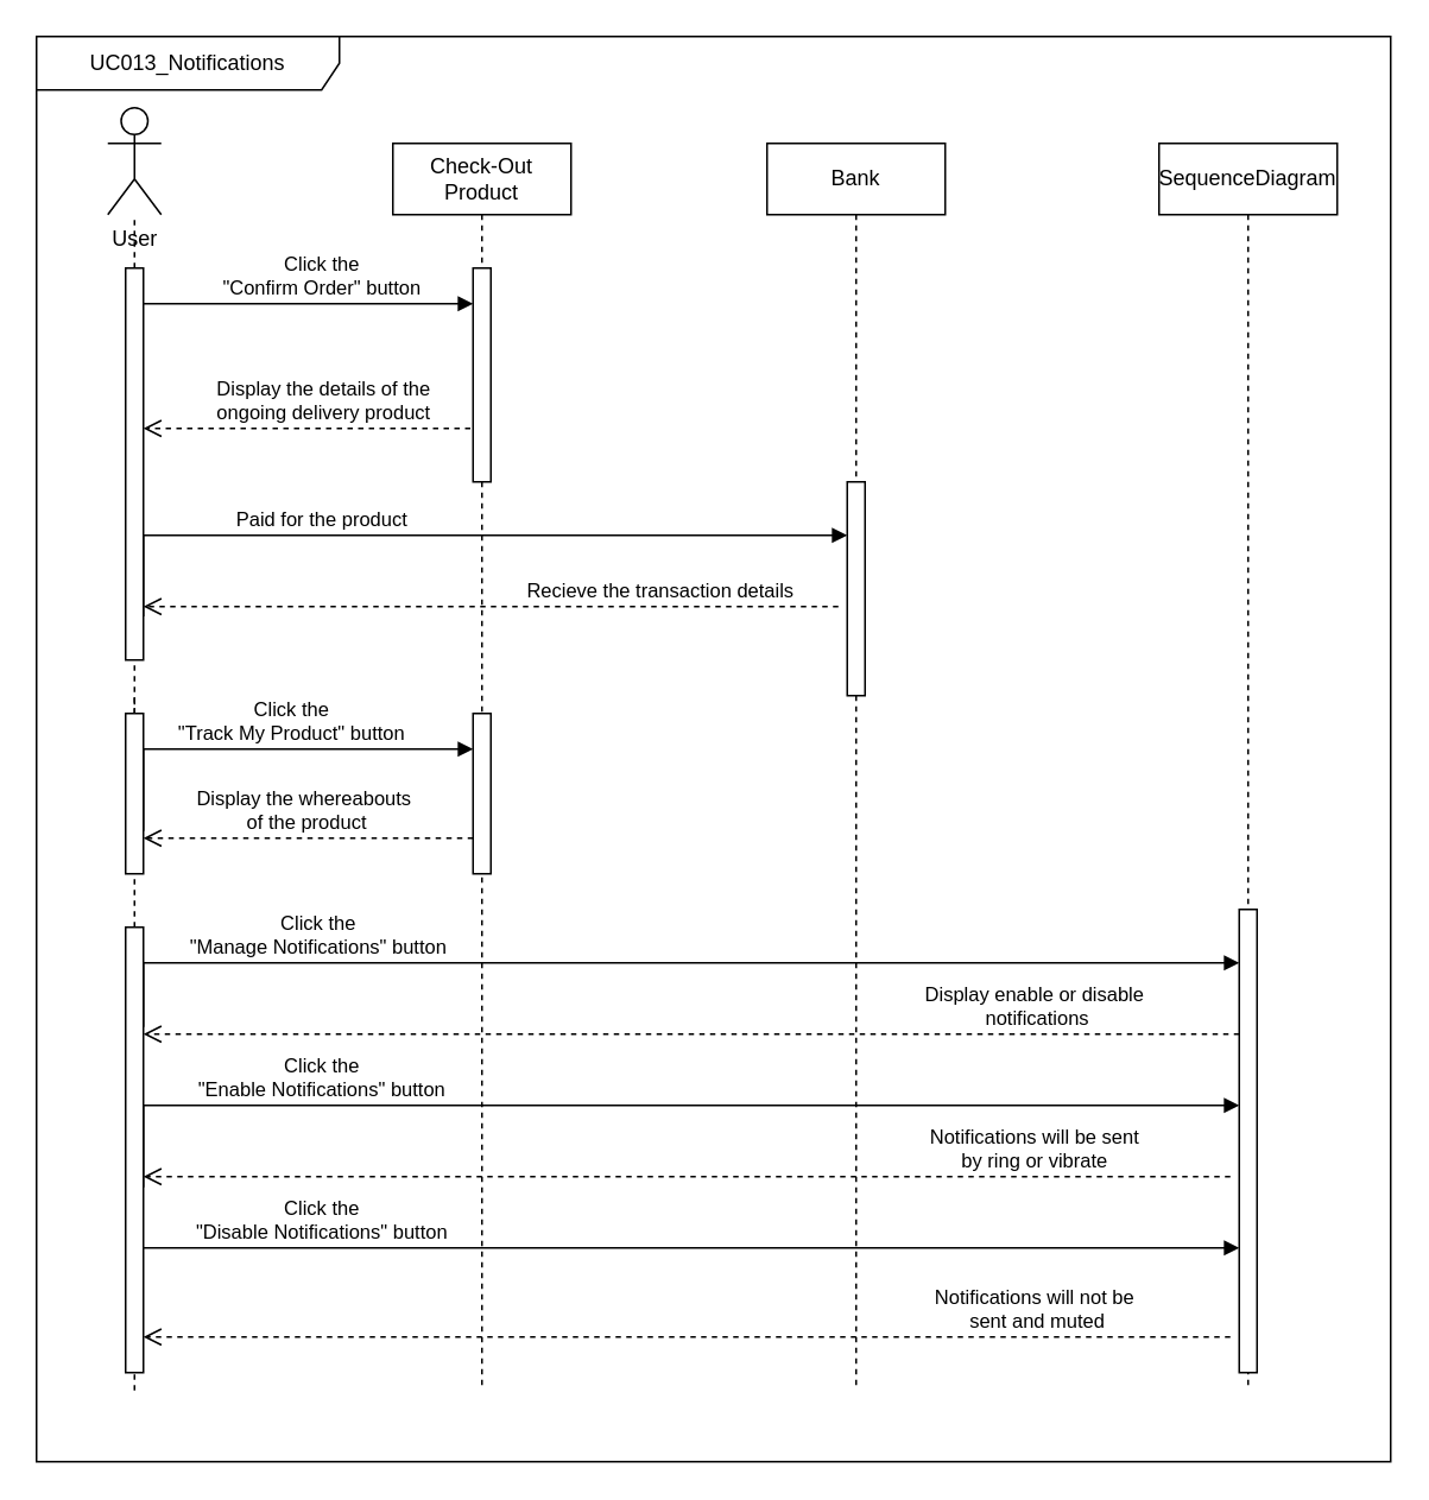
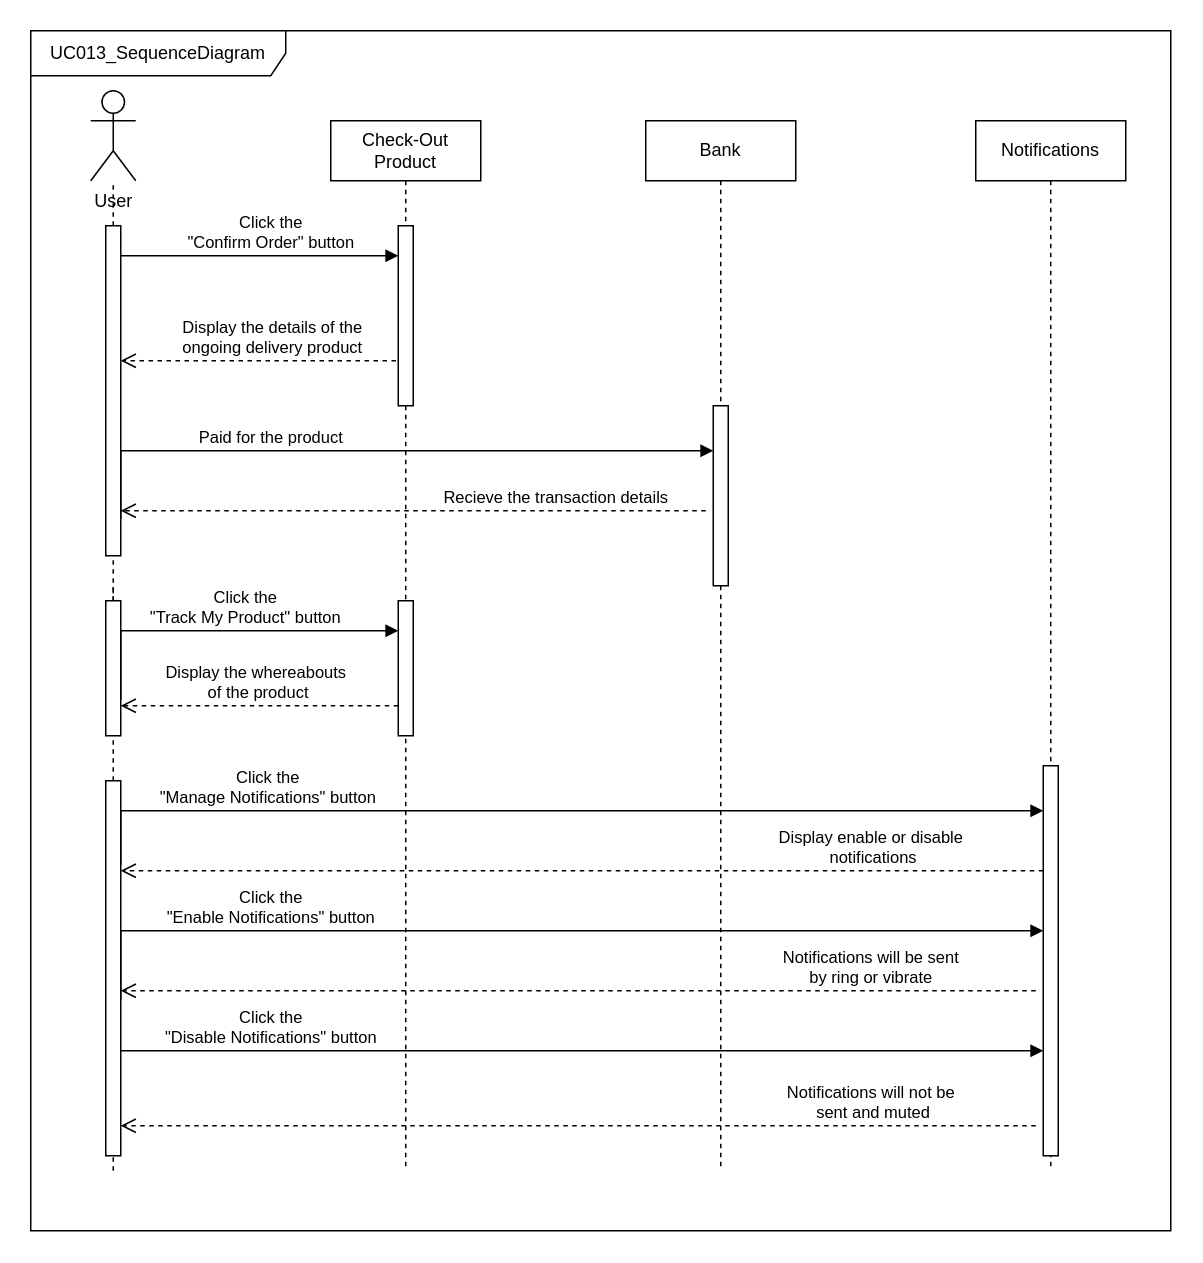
  <mxCell id="0" />
  <mxCell id="1" parent="0" />
  <mxCell id="2" value="Click the &lt;br&gt;&quot;Confirm Order&quot; button" style="html=1;verticalAlign=bottom;endArrow=block;edgeStyle=elbowEdgeStyle;elbow=vertical;curved=0;rounded=0;" parent="1" target="11" edge="1"><mxGeometry x="0.15" relative="1" as="geometry"><mxPoint x="75" y="160" as="sourcePoint" /><Array as="points"><mxPoint x="170" y="170" /></Array><mxPoint x="245" y="160" as="targetPoint" /><mxPoint as="offset" /></mxGeometry></mxCell>
  <mxCell id="3" value="User" style="shape=umlActor;verticalLabelPosition=bottom;verticalAlign=top;html=1;outlineConnect=0;" parent="1" vertex="1"><mxGeometry x="60" y="60" width="30" height="60" as="geometry" /></mxCell>
  <mxCell id="4" value="" style="endArrow=none;dashed=1;html=1;rounded=0;" parent="1" source="6" target="3" edge="1"><mxGeometry width="50" height="50" relative="1" as="geometry"><mxPoint x="75" y="390" as="sourcePoint" /><mxPoint x="430" y="310" as="targetPoint" /></mxGeometry></mxCell>
  <mxCell id="5" value="" style="endArrow=none;dashed=1;html=1;rounded=0;" parent="1" source="22" target="6" edge="1"><mxGeometry width="50" height="50" relative="1" as="geometry"><mxPoint x="75" y="560" as="sourcePoint" /><mxPoint x="75" y="120" as="targetPoint" /><Array as="points" /></mxGeometry></mxCell>
  <mxCell id="6" value="" style="html=1;points=[];perimeter=orthogonalPerimeter;outlineConnect=0;targetShapes=umlLifeline;portConstraint=eastwest;newEdgeStyle={&quot;edgeStyle&quot;:&quot;elbowEdgeStyle&quot;,&quot;elbow&quot;:&quot;vertical&quot;,&quot;curved&quot;:0,&quot;rounded&quot;:0};" parent="1" vertex="1"><mxGeometry x="70" y="150" width="10" height="220" as="geometry" /></mxCell>
  <mxCell id="7" value="Display the details of the &lt;br&gt;ongoing delivery product&lt;span id=&quot;docs-internal-guid-6458af00-7fff-c97e-c29c-b792e0b922f8&quot;&gt;&lt;/span&gt;" style="html=1;verticalAlign=bottom;endArrow=open;dashed=1;endSize=8;edgeStyle=elbowEdgeStyle;elbow=vertical;curved=0;rounded=0;" parent="1" source="10" edge="1"><mxGeometry x="-0.055" relative="1" as="geometry"><mxPoint x="420" y="240" as="sourcePoint" /><mxPoint x="80" y="240" as="targetPoint" /><mxPoint x="1" as="offset" /><Array as="points"><mxPoint x="200" y="240" /></Array></mxGeometry></mxCell>
  <mxCell id="8" value="" style="html=1;points=[];perimeter=orthogonalPerimeter;outlineConnect=0;targetShapes=umlLifeline;portConstraint=eastwest;newEdgeStyle={&quot;edgeStyle&quot;:&quot;elbowEdgeStyle&quot;,&quot;elbow&quot;:&quot;vertical&quot;,&quot;curved&quot;:0,&quot;rounded&quot;:0};" parent="1" vertex="1"><mxGeometry x="70" y="780" width="10" as="geometry" /></mxCell>
- <mxCell id="9" value="UC013_Notifications" style="shape=umlFrame;whiteSpace=wrap;html=1;pointerEvents=0;width=170;height=30;" parent="1" vertex="1"><mxGeometry x="20" y="20" width="760" height="800" as="geometry" /></mxCell>
+ <mxCell id="9" value="UC013_SequenceDiagram" style="shape=umlFrame;whiteSpace=wrap;html=1;pointerEvents=0;width=170;height=30;" parent="1" vertex="1"><mxGeometry x="20" y="20" width="760" height="800" as="geometry" /></mxCell>
  <mxCell id="10" value="Check-Out Product" style="shape=umlLifeline;perimeter=lifelinePerimeter;whiteSpace=wrap;html=1;container=0;dropTarget=0;collapsible=0;recursiveResize=0;outlineConnect=0;portConstraint=eastwest;newEdgeStyle={&quot;edgeStyle&quot;:&quot;elbowEdgeStyle&quot;,&quot;elbow&quot;:&quot;vertical&quot;,&quot;curved&quot;:0,&quot;rounded&quot;:0};" parent="1" vertex="1"><mxGeometry x="220" y="80" width="100" height="700" as="geometry" /></mxCell>
  <mxCell id="11" value="" style="html=1;points=[];perimeter=orthogonalPerimeter;outlineConnect=0;targetShapes=umlLifeline;portConstraint=eastwest;newEdgeStyle={&quot;edgeStyle&quot;:&quot;elbowEdgeStyle&quot;,&quot;elbow&quot;:&quot;vertical&quot;,&quot;curved&quot;:0,&quot;rounded&quot;:0};" parent="10" vertex="1"><mxGeometry x="45" y="70" width="10" height="120" as="geometry" /></mxCell>
  <mxCell id="12" value="" style="html=1;points=[];perimeter=orthogonalPerimeter;outlineConnect=0;targetShapes=umlLifeline;portConstraint=eastwest;newEdgeStyle={&quot;edgeStyle&quot;:&quot;elbowEdgeStyle&quot;,&quot;elbow&quot;:&quot;vertical&quot;,&quot;curved&quot;:0,&quot;rounded&quot;:0};" parent="10" vertex="1"><mxGeometry x="45" y="320" width="10" height="90" as="geometry" /></mxCell>
  <mxCell id="13" value="Bank" style="shape=umlLifeline;perimeter=lifelinePerimeter;whiteSpace=wrap;html=1;container=0;dropTarget=0;collapsible=0;recursiveResize=0;outlineConnect=0;portConstraint=eastwest;newEdgeStyle={&quot;edgeStyle&quot;:&quot;elbowEdgeStyle&quot;,&quot;elbow&quot;:&quot;vertical&quot;,&quot;curved&quot;:0,&quot;rounded&quot;:0};" parent="1" vertex="1"><mxGeometry x="430" y="80" width="100" height="700" as="geometry" /></mxCell>
  <mxCell id="14" value="" style="html=1;points=[];perimeter=orthogonalPerimeter;outlineConnect=0;targetShapes=umlLifeline;portConstraint=eastwest;newEdgeStyle={&quot;edgeStyle&quot;:&quot;elbowEdgeStyle&quot;,&quot;elbow&quot;:&quot;vertical&quot;,&quot;curved&quot;:0,&quot;rounded&quot;:0};" parent="13" vertex="1"><mxGeometry x="45" y="190" width="10" height="120" as="geometry" /></mxCell>
  <mxCell id="15" value="Paid for the product" style="html=1;verticalAlign=bottom;endArrow=block;edgeStyle=elbowEdgeStyle;elbow=vertical;curved=0;rounded=0;exitX=1;exitY=0.889;exitDx=0;exitDy=0;exitPerimeter=0;" parent="1" source="6" target="14" edge="1"><mxGeometry x="-0.339" width="80" relative="1" as="geometry"><mxPoint x="230" y="280" as="sourcePoint" /><mxPoint x="310" y="280" as="targetPoint" /><Array as="points"><mxPoint x="360" y="300" /></Array><mxPoint as="offset" /></mxGeometry></mxCell>
  <mxCell id="16" value="Recieve the transaction details" style="html=1;verticalAlign=bottom;endArrow=open;dashed=1;endSize=8;edgeStyle=elbowEdgeStyle;elbow=vertical;curved=0;rounded=0;" parent="1" target="6" edge="1"><mxGeometry x="-0.487" relative="1" as="geometry"><mxPoint x="470" y="340" as="sourcePoint" /><mxPoint x="230" y="280" as="targetPoint" /><Array as="points"><mxPoint x="350" y="340" /><mxPoint x="360" y="330" /></Array><mxPoint as="offset" /></mxGeometry></mxCell>
- <mxCell id="17" value="SequenceDiagram" style="shape=umlLifeline;perimeter=lifelinePerimeter;whiteSpace=wrap;html=1;container=0;dropTarget=0;collapsible=0;recursiveResize=0;outlineConnect=0;portConstraint=eastwest;newEdgeStyle={&quot;edgeStyle&quot;:&quot;elbowEdgeStyle&quot;,&quot;elbow&quot;:&quot;vertical&quot;,&quot;curved&quot;:0,&quot;rounded&quot;:0};" parent="1" vertex="1"><mxGeometry x="650" y="80" width="100" height="700" as="geometry" /></mxCell>
+ <mxCell id="17" value="Notifications" style="shape=umlLifeline;perimeter=lifelinePerimeter;whiteSpace=wrap;html=1;container=0;dropTarget=0;collapsible=0;recursiveResize=0;outlineConnect=0;portConstraint=eastwest;newEdgeStyle={&quot;edgeStyle&quot;:&quot;elbowEdgeStyle&quot;,&quot;elbow&quot;:&quot;vertical&quot;,&quot;curved&quot;:0,&quot;rounded&quot;:0};" parent="1" vertex="1"><mxGeometry x="650" y="80" width="100" height="700" as="geometry" /></mxCell>
  <mxCell id="18" value="" style="html=1;points=[];perimeter=orthogonalPerimeter;outlineConnect=0;targetShapes=umlLifeline;portConstraint=eastwest;newEdgeStyle={&quot;edgeStyle&quot;:&quot;elbowEdgeStyle&quot;,&quot;elbow&quot;:&quot;vertical&quot;,&quot;curved&quot;:0,&quot;rounded&quot;:0};" parent="17" vertex="1"><mxGeometry x="45" y="430" width="10" height="260" as="geometry" /></mxCell>
  <mxCell id="19" value="Click the&lt;br&gt;&quot;Track My Product&quot; button" style="html=1;verticalAlign=bottom;endArrow=block;edgeStyle=elbowEdgeStyle;elbow=vertical;curved=0;rounded=0;exitX=1;exitY=0.889;exitDx=0;exitDy=0;exitPerimeter=0;" parent="1" target="12" edge="1"><mxGeometry x="0.115" width="80" relative="1" as="geometry"><mxPoint x="80" y="466" as="sourcePoint" /><mxPoint x="260" y="420" as="targetPoint" /><Array as="points"><mxPoint x="360" y="420" /></Array><mxPoint as="offset" /></mxGeometry></mxCell>
  <mxCell id="20" value="Display the whereabouts&lt;br&gt;&amp;nbsp;of the product" style="html=1;verticalAlign=bottom;endArrow=open;dashed=1;endSize=8;edgeStyle=elbowEdgeStyle;elbow=vertical;curved=0;rounded=0;" parent="1" source="12" edge="1"><mxGeometry x="0.027" relative="1" as="geometry"><mxPoint x="470" y="460" as="sourcePoint" /><mxPoint x="80" y="470" as="targetPoint" /><Array as="points"><mxPoint x="230" y="470" /><mxPoint x="180" y="460" /><mxPoint x="360" y="450" /></Array><mxPoint as="offset" /></mxGeometry></mxCell>
  <mxCell id="21" value="" style="endArrow=none;dashed=1;html=1;rounded=0;" parent="1" source="25" target="22" edge="1"><mxGeometry width="50" height="50" relative="1" as="geometry"><mxPoint x="75" y="680" as="sourcePoint" /><mxPoint x="75" y="370" as="targetPoint" /><Array as="points"><mxPoint x="75" y="390" /></Array></mxGeometry></mxCell>
  <mxCell id="22" value="" style="html=1;points=[];perimeter=orthogonalPerimeter;outlineConnect=0;targetShapes=umlLifeline;portConstraint=eastwest;newEdgeStyle={&quot;edgeStyle&quot;:&quot;elbowEdgeStyle&quot;,&quot;elbow&quot;:&quot;vertical&quot;,&quot;curved&quot;:0,&quot;rounded&quot;:0};" parent="1" vertex="1"><mxGeometry x="70" y="400" width="10" height="90" as="geometry" /></mxCell>
  <mxCell id="23" value="Display enable or disable&lt;br&gt;&amp;nbsp;notifications" style="html=1;verticalAlign=bottom;endArrow=open;dashed=1;endSize=8;edgeStyle=elbowEdgeStyle;elbow=vertical;curved=0;rounded=0;" parent="1" source="18" target="25" edge="1"><mxGeometry x="-0.626" relative="1" as="geometry"><mxPoint x="310" y="370" as="sourcePoint" /><mxPoint x="280" y="500" as="targetPoint" /><Array as="points"><mxPoint x="390" y="580" /><mxPoint x="120" y="540" /><mxPoint x="390" y="520" /><mxPoint x="530" y="500" /><mxPoint x="500" y="500" /><mxPoint x="380" y="490" /><mxPoint x="540" y="420" /><mxPoint x="560" y="420" /></Array><mxPoint as="offset" /></mxGeometry></mxCell>
  <mxCell id="24" value="" style="endArrow=none;dashed=1;html=1;rounded=0;" parent="1" source="8" target="25" edge="1"><mxGeometry width="50" height="50" relative="1" as="geometry"><mxPoint x="75" y="780" as="sourcePoint" /><mxPoint x="75" y="400" as="targetPoint" /><Array as="points" /></mxGeometry></mxCell>
  <mxCell id="25" value="" style="html=1;points=[];perimeter=orthogonalPerimeter;outlineConnect=0;targetShapes=umlLifeline;portConstraint=eastwest;newEdgeStyle={&quot;edgeStyle&quot;:&quot;elbowEdgeStyle&quot;,&quot;elbow&quot;:&quot;vertical&quot;,&quot;curved&quot;:0,&quot;rounded&quot;:0};" parent="1" vertex="1"><mxGeometry x="70" y="520" width="10" height="250" as="geometry" /></mxCell>
  <mxCell id="26" value="Click the&lt;br&gt;&quot;Enable Notifications&quot; button" style="html=1;verticalAlign=bottom;endArrow=block;edgeStyle=elbowEdgeStyle;elbow=vertical;curved=0;rounded=0;exitX=1;exitY=0.889;exitDx=0;exitDy=0;exitPerimeter=0;" parent="1" target="18" edge="1"><mxGeometry x="-0.558" width="80" relative="1" as="geometry"><mxPoint x="80" y="666" as="sourcePoint" /><mxPoint x="265" y="620" as="targetPoint" /><Array as="points"><mxPoint x="360" y="620" /></Array><mxPoint as="offset" /></mxGeometry></mxCell>
  <mxCell id="27" value="Click the&lt;br&gt;&quot;Disable Notifications&quot; button" style="html=1;verticalAlign=bottom;endArrow=block;edgeStyle=elbowEdgeStyle;elbow=vertical;curved=0;rounded=0;" parent="1" edge="1"><mxGeometry x="-0.675" width="80" relative="1" as="geometry"><mxPoint x="80" y="700" as="sourcePoint" /><mxPoint x="695" y="700" as="targetPoint" /><Array as="points"><mxPoint x="360" y="700" /></Array><mxPoint as="offset" /></mxGeometry></mxCell>
  <mxCell id="28" value="Notifications will be sent &lt;br&gt;by ring or vibrate" style="html=1;verticalAlign=bottom;endArrow=open;dashed=1;endSize=8;edgeStyle=elbowEdgeStyle;elbow=vertical;curved=0;rounded=0;" parent="1" edge="1"><mxGeometry x="-0.639" relative="1" as="geometry"><mxPoint x="690" y="660" as="sourcePoint" /><mxPoint x="80" y="660" as="targetPoint" /><mxPoint as="offset" /></mxGeometry></mxCell>
  <mxCell id="29" value="Notifications will not be&lt;br&gt;&amp;nbsp;sent and muted" style="html=1;verticalAlign=bottom;endArrow=open;dashed=1;endSize=8;edgeStyle=elbowEdgeStyle;elbow=vertical;curved=0;rounded=0;" parent="1" edge="1"><mxGeometry x="-0.639" relative="1" as="geometry"><mxPoint x="690" y="750" as="sourcePoint" /><mxPoint x="80" y="750" as="targetPoint" /><mxPoint as="offset" /></mxGeometry></mxCell>
  <mxCell id="30" value="Click the&lt;br&gt;&quot;Manage Notifications&quot; button" style="html=1;verticalAlign=bottom;endArrow=block;edgeStyle=elbowEdgeStyle;elbow=vertical;curved=0;rounded=0;exitX=1;exitY=0.889;exitDx=0;exitDy=0;exitPerimeter=0;" edge="1" parent="1" target="18"><mxGeometry x="-0.589" width="80" relative="1" as="geometry"><mxPoint x="80" y="576" as="sourcePoint" /><mxPoint x="265" y="530" as="targetPoint" /><Array as="points"><mxPoint x="450" y="540" /><mxPoint x="360" y="530" /></Array><mxPoint as="offset" /></mxGeometry></mxCell>
